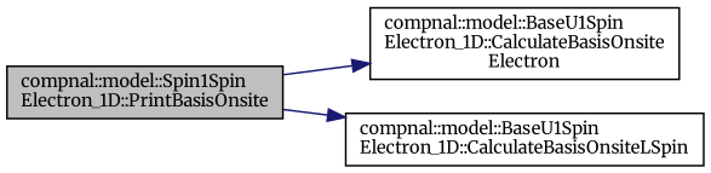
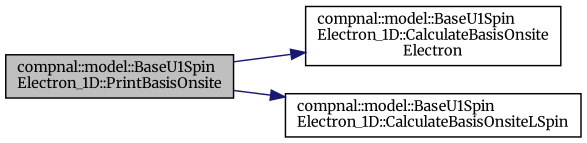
  digraph {
    rankdir=LR
    fontname=Merriweather
    node [color=black fillcolor=white fontname=Merriweather fontsize=10 shape=record style=filled]
    edge [color=midnightblue fontname=Merriweather fontsize=10 labelfontname=Helvetica labelfontsize=10 style=solid]
-   n1 [fillcolor=grey75 fontcolor=black height=0.2 label="compnal::model::Spin1Spin\lElectron_1D::PrintBasisOnsite" width=0.4]
+   n1 [fillcolor=grey75 fontcolor=black height=0.2 label="compnal::model::BaseU1Spin\lElectron_1D::PrintBasisOnsite" width=0.4]
    n2 [height=0.2 label="compnal::model::BaseU1Spin\lElectron_1D::CalculateBasisOnsite\lElectron" width=0.4]
    n3 [height=0.2 label="compnal::model::BaseU1Spin\lElectron_1D::CalculateBasisOnsiteLSpin" width=0.4]
    n1 -> n2
    n1 -> n3
  }
